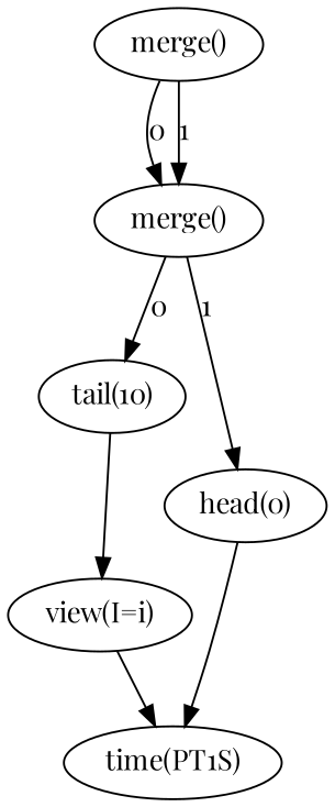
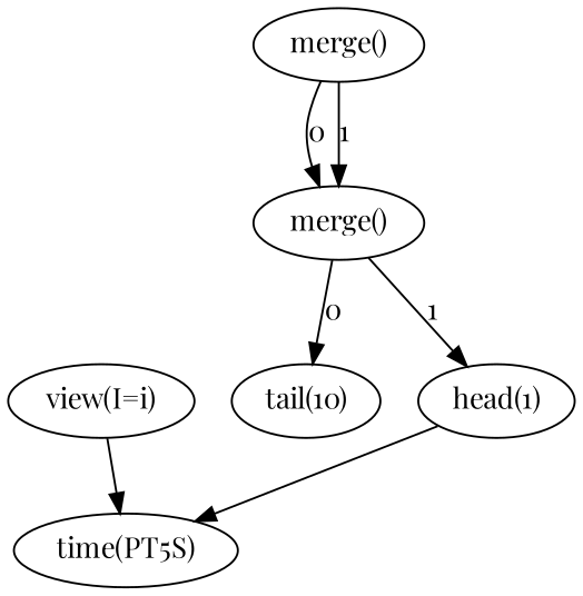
  digraph {
    fontname="Playfair Display"
    node [fontname="Playfair Display"]
    edge [fontname="Playfair Display"]
-   n1 [label="time(PT1S)"]
+   n1 [label="time(PT5S)"]
    n2 [label="view(I=i)"]
    n3 [label="tail(10)"]
-   n4 [label="head(0)"]
+   n4 [label="head(1)"]
    n5 [label="merge()"]
    n6 [label="merge()"]
    n2 -> n1
-   n3 -> n2
    n4 -> n1
    n5 -> n3 [label=0]
    n5 -> n4 [label=1]
    n6 -> n5 [label=0]
    n6 -> n5 [label=1]
  }
